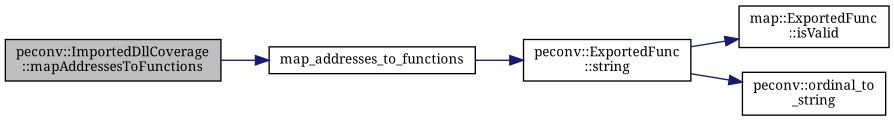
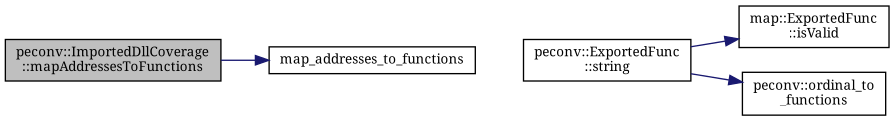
  digraph {
    fontname="Noto Serif"
    rankdir=LR
    node [color=black fillcolor=white fontname="Noto Serif" fontsize=10 shape=record style=filled]
    edge [color=midnightblue fontname="Noto Serif" fontsize=10 labelfontname=Helvetica labelfontsize=10 style=solid]
    n1 [fillcolor=grey75 fontcolor=black height=0.2 label="peconv::ImportedDllCoverage\l::mapAddressesToFunctions" width=0.4]
    n2 [height=0.2 label=map_addresses_to_functions width=0.4]
    n3 [height=0.2 label="peconv::ExportedFunc\l::string" width=0.4]
    n4 [height=0.2 label="map::ExportedFunc\l::isValid" width=0.4]
-   n5 [height=0.2 label="peconv::ordinal_to\l_string" width=0.4]
+   n5 [height=0.2 label="peconv::ordinal_to\l_functions" width=0.4]
    n1 -> n2
-   n2 -> n3
    n3 -> n4
    n3 -> n5
  }
